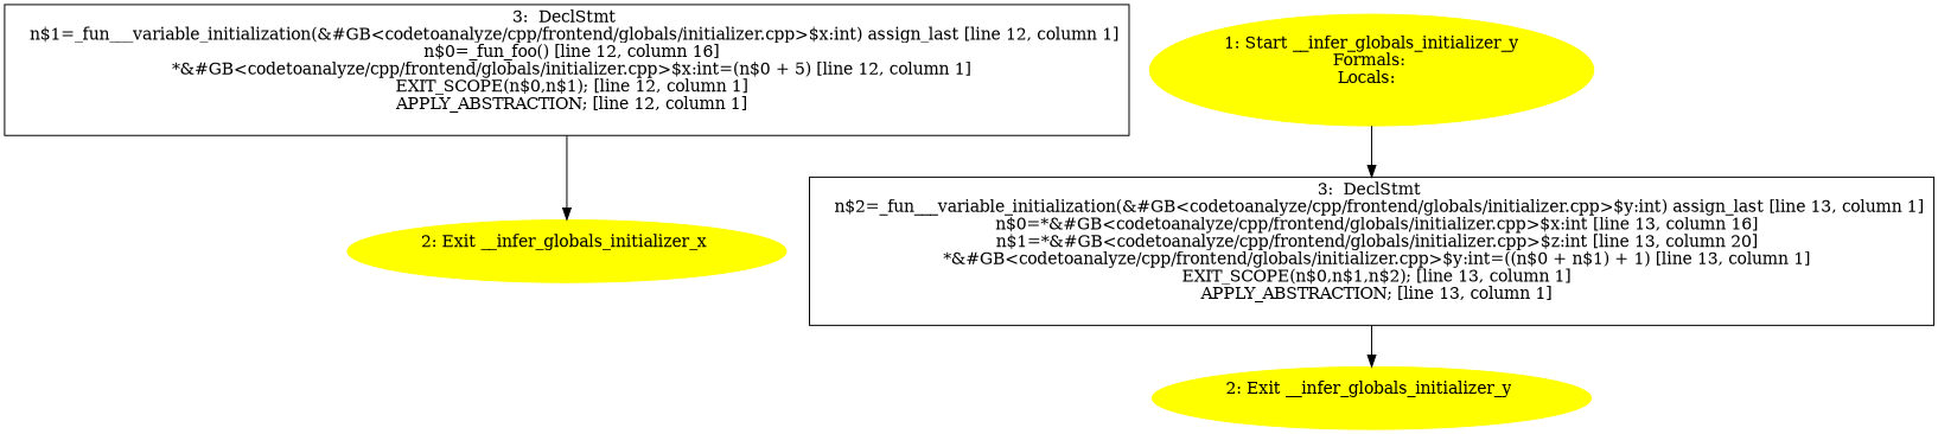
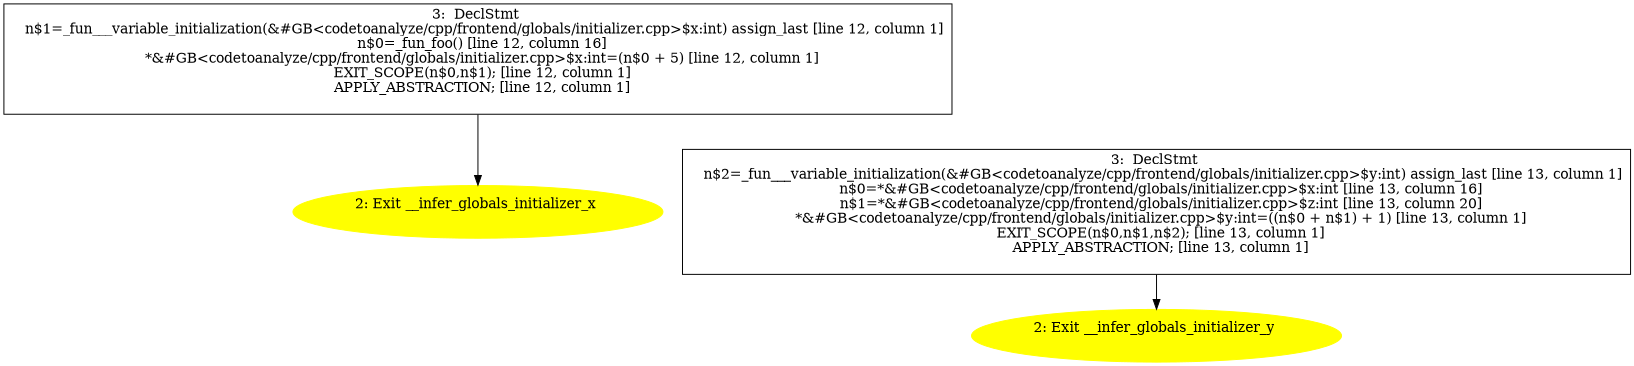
  digraph {
    node [color=yellow style=filled]
    n1 [label="3:  DeclStmt \n   n$1=_fun___variable_initialization(&#GB<codetoanalyze/cpp/frontend/globals/initializer.cpp>$x:int) assign_last [line 12, column 1]\n  n$0=_fun_foo() [line 12, column 16]\n  *&#GB<codetoanalyze/cpp/frontend/globals/initializer.cpp>$x:int=(n$0 + 5) [line 12, column 1]\n  EXIT_SCOPE(n$0,n$1); [line 12, column 1]\n  APPLY_ABSTRACTION; [line 12, column 1]\n " shape=box color="" style=""]
    n2 [label="2: Exit __infer_globals_initializer_x \n  "]
-   n3 [label="1: Start __infer_globals_initializer_y\nFormals: \nLocals:  \n  "]
    n4 [label="3:  DeclStmt \n   n$2=_fun___variable_initialization(&#GB<codetoanalyze/cpp/frontend/globals/initializer.cpp>$y:int) assign_last [line 13, column 1]\n  n$0=*&#GB<codetoanalyze/cpp/frontend/globals/initializer.cpp>$x:int [line 13, column 16]\n  n$1=*&#GB<codetoanalyze/cpp/frontend/globals/initializer.cpp>$z:int [line 13, column 20]\n  *&#GB<codetoanalyze/cpp/frontend/globals/initializer.cpp>$y:int=((n$0 + n$1) + 1) [line 13, column 1]\n  EXIT_SCOPE(n$0,n$1,n$2); [line 13, column 1]\n  APPLY_ABSTRACTION; [line 13, column 1]\n " shape=box color="" style=""]
    n5 [label="2: Exit __infer_globals_initializer_y \n  "]
    n1 -> n2
-   n3 -> n4
    n4 -> n5
  }
